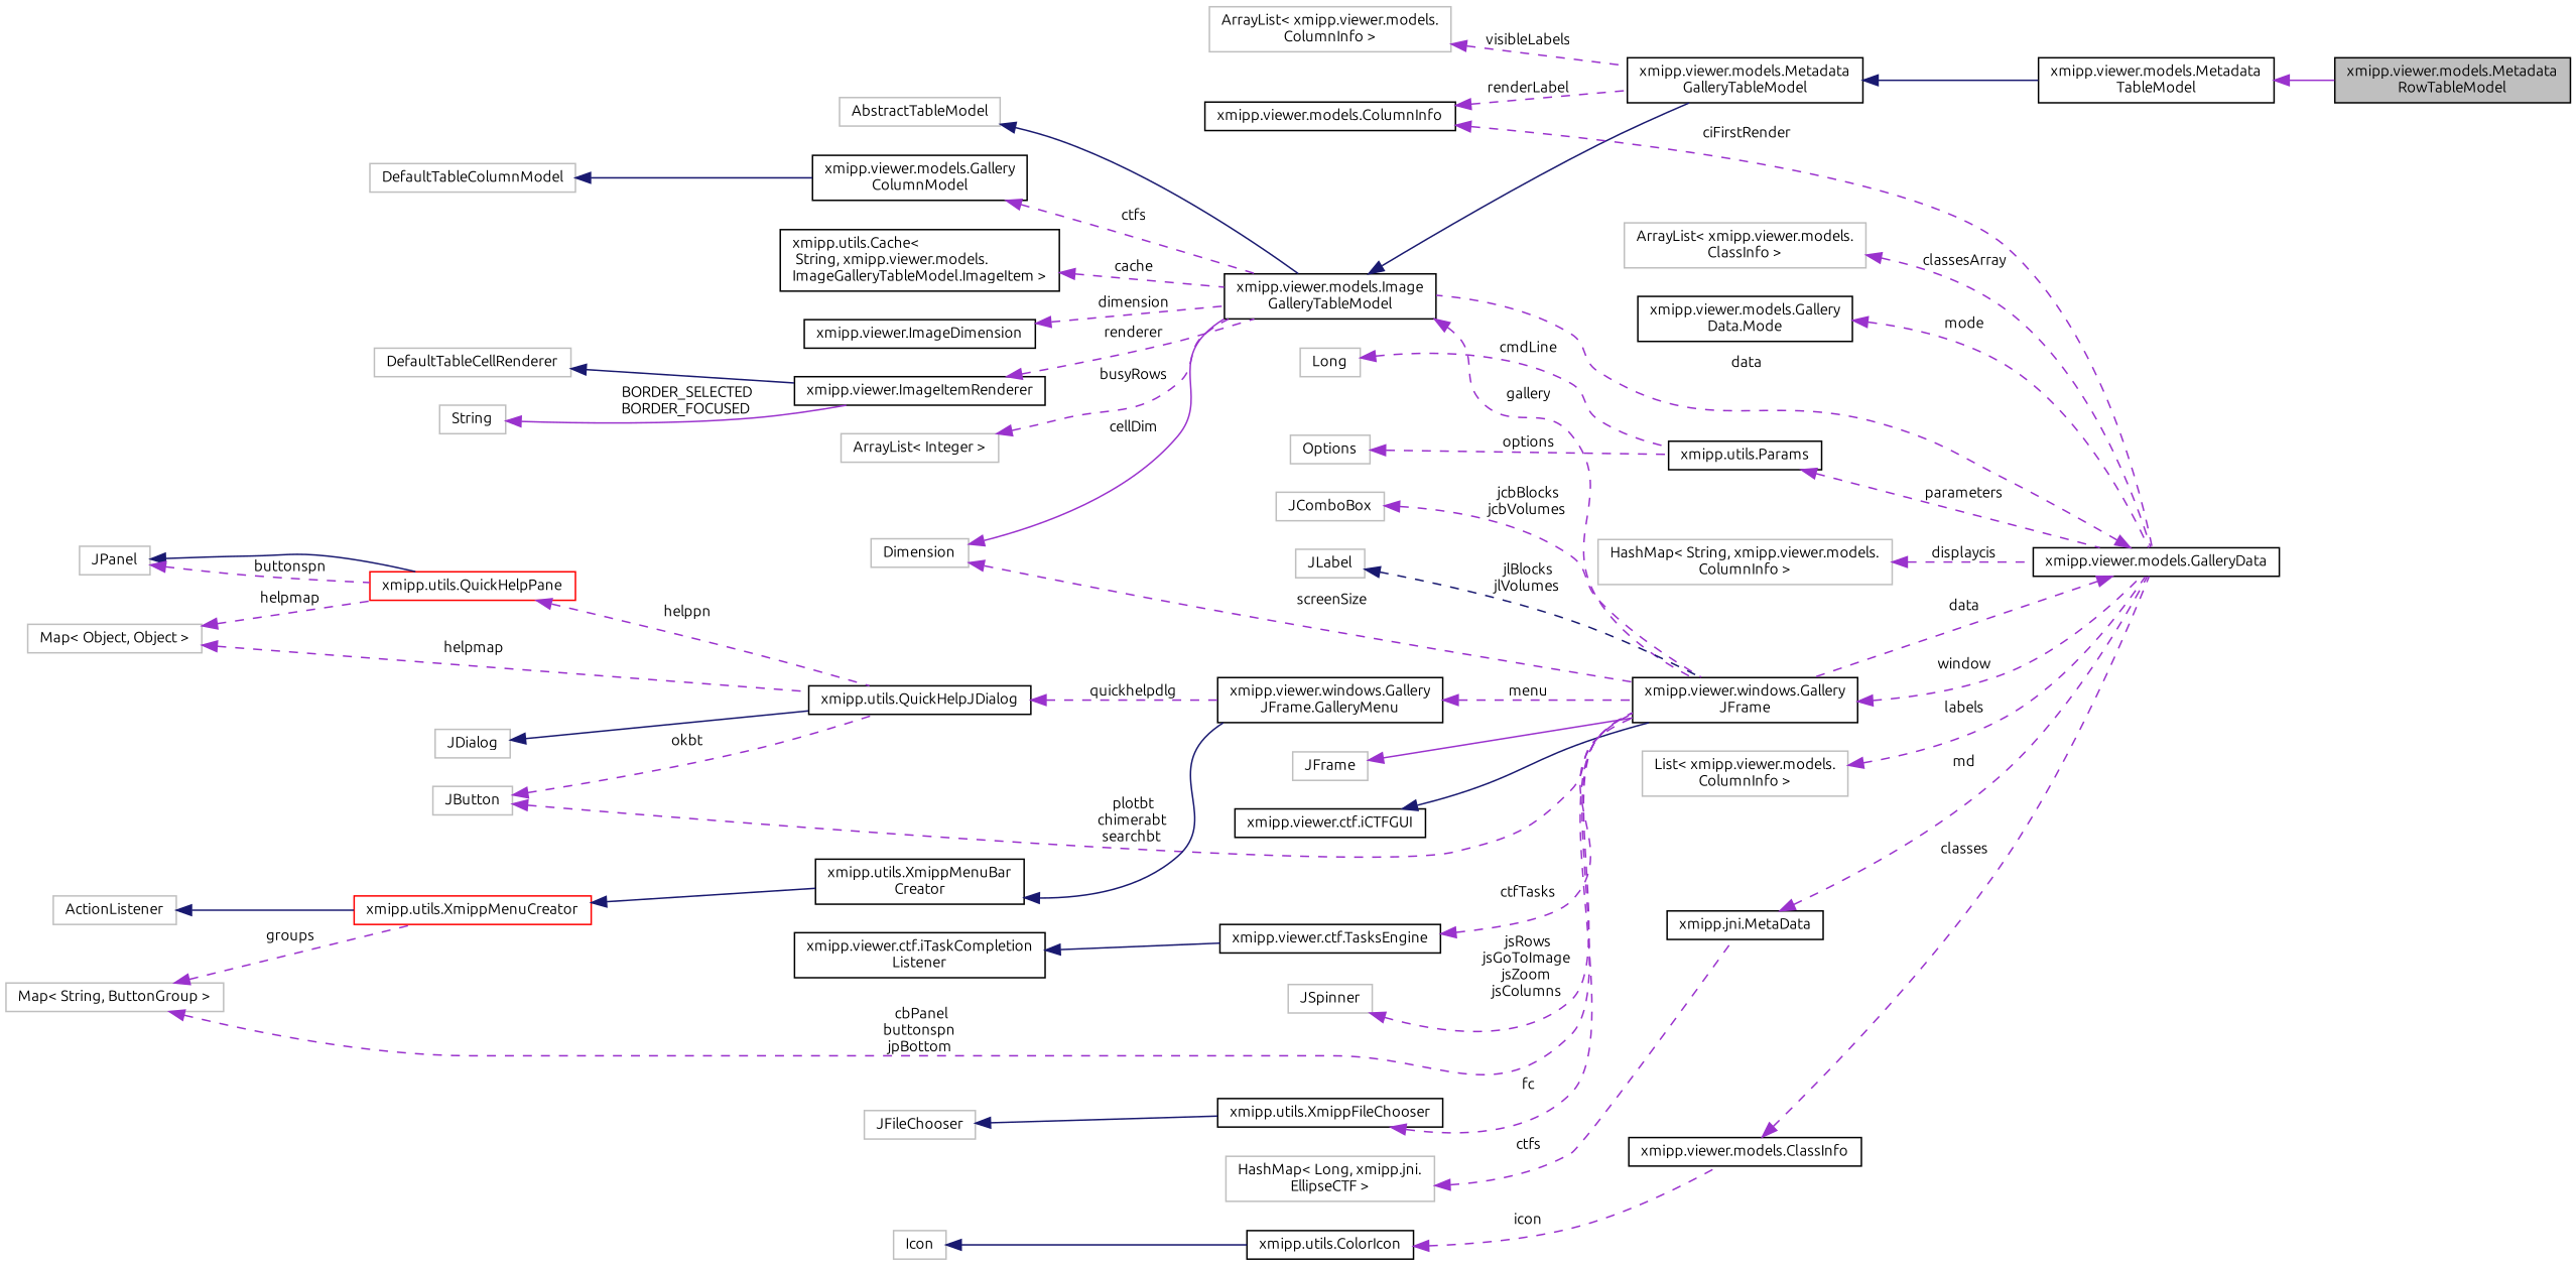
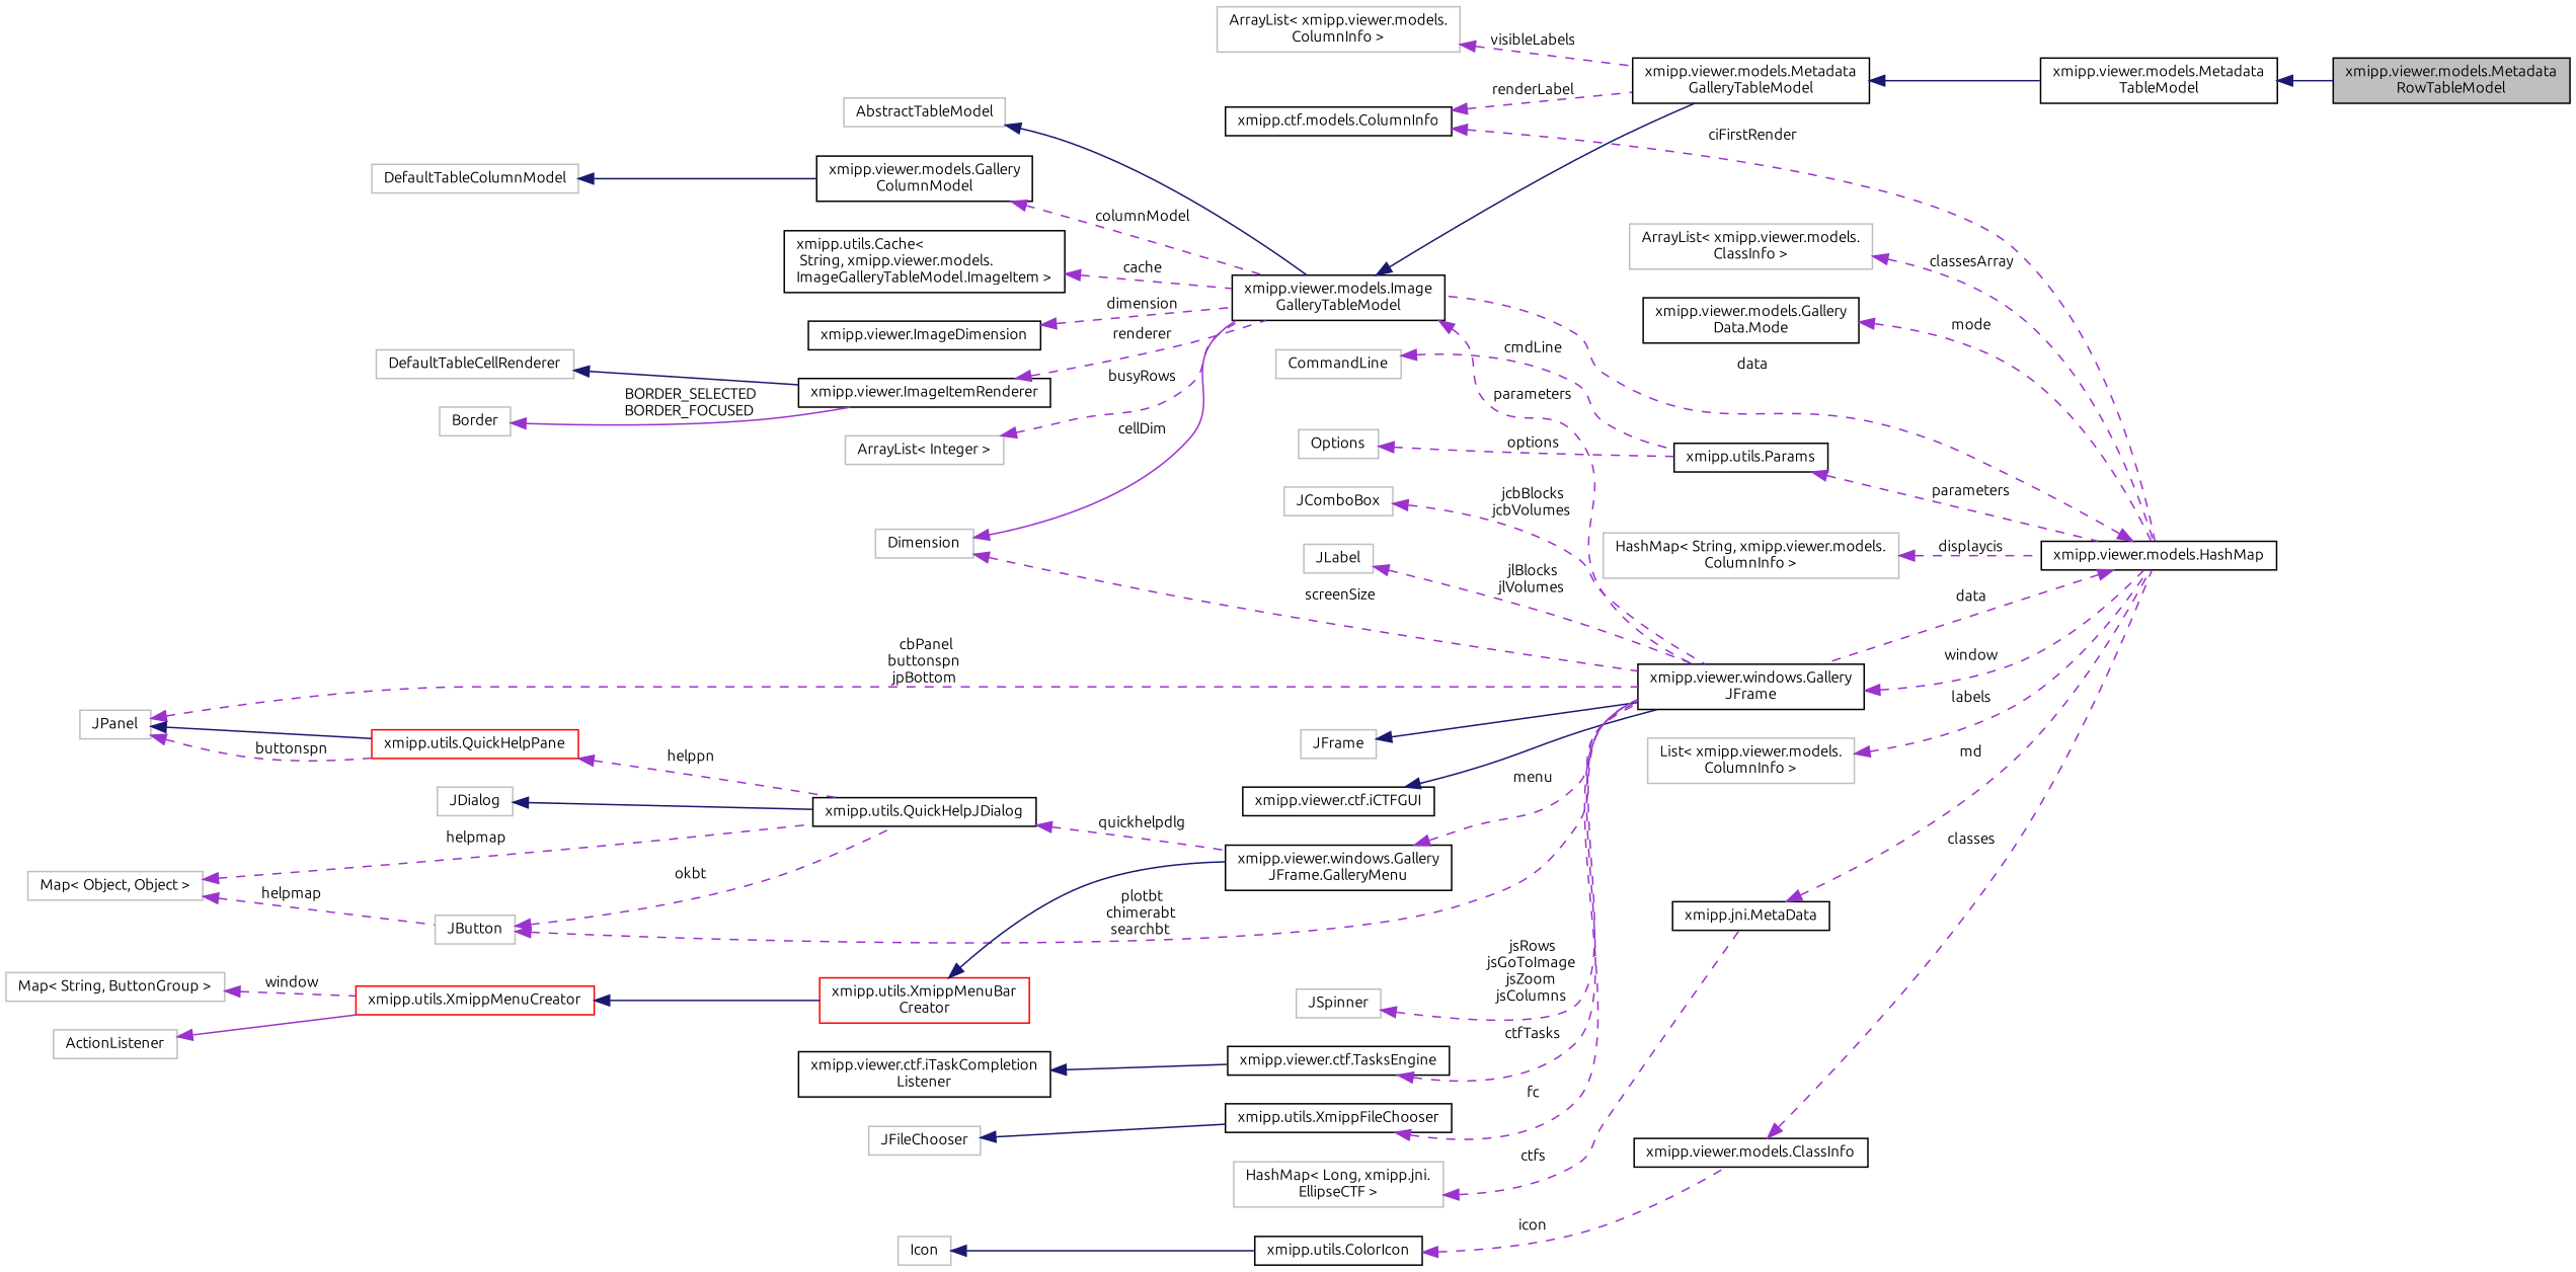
  digraph {
    fontname=Ubuntu
    rankdir=LR
    node [color=grey75 fillcolor=white fontname=Ubuntu fontsize=10 shape=record style=filled]
    edge [color=darkorchid3 dir=back fontname=Ubuntu fontsize=10 labelfontname=Helvetica labelfontsize=10 style=dashed]
    n1 [color=black fillcolor=grey75 fontcolor=black height=0.2 label="xmipp.viewer.models.Metadata\lRowTableModel" width=0.4]
    n2 [color=black height=0.2 label="xmipp.viewer.models.Metadata\lTableModel" width=0.4]
    n3 [color=black height=0.2 label="xmipp.viewer.models.Metadata\lGalleryTableModel" width=0.4]
    n4 [color=black height=0.2 label="xmipp.viewer.models.Image\lGalleryTableModel" width=0.4]
    n5 [color=black height=0.2 label="xmipp.viewer.windows.Gallery\lJFrame" width=0.4]
-   n6 [color=black height=0.2 label="xmipp.viewer.models.GalleryData" width=0.4]
+   n6 [color=black height=0.2 label="xmipp.viewer.models.HashMap" width=0.4]
    n7 [height=0.2 label=AbstractTableModel width=0.4]
    n8 [color=black height=0.2 label="xmipp.viewer.models.Gallery\lColumnModel" width=0.4]
    n9 [height=0.2 label=DefaultTableColumnModel width=0.4]
    n10 [color=black height=0.2 label="xmipp.utils.Cache\<\l String, xmipp.viewer.models.\lImageGalleryTableModel.ImageItem \>" width=0.4]
    n11 [color=black height=0.2 label="xmipp.viewer.ImageDimension" width=0.4]
    n12 [color=black height=0.2 label="xmipp.viewer.ImageItemRenderer" width=0.4]
    n13 [height=0.2 label=DefaultTableCellRenderer width=0.4]
-   n14 [height=0.2 label=String width=0.4]
+   n14 [height=0.2 label=Border width=0.4]
    n15 [height=0.2 label="ArrayList\< Integer \>" width=0.4]
    n16 [height=0.2 label=Dimension width=0.4]
    n17 [height=0.2 label="HashMap\< String, xmipp.viewer.models.\lColumnInfo \>" width=0.4]
    n18 [height=0.2 label=JFrame width=0.4]
    n19 [color=black height=0.2 label="xmipp.viewer.ctf.iCTFGUI" width=0.4]
    n20 [height=0.2 label=JButton width=0.4]
    n21 [color=black height=0.2 label="xmipp.utils.QuickHelpJDialog" width=0.4]
    n22 [color=black height=0.2 label="xmipp.viewer.windows.Gallery\lJFrame.GalleryMenu" width=0.4]
    n23 [height=0.2 label=JSpinner width=0.4]
    n24 [color=black height=0.2 label="xmipp.utils.XmippFileChooser" width=0.4]
    n25 [height=0.2 label=JFileChooser width=0.4]
    n26 [color=black height=0.2 label="xmipp.viewer.ctf.TasksEngine" width=0.4]
    n27 [color=black height=0.2 label="xmipp.viewer.ctf.iTaskCompletion\lListener" width=0.4]
    n28 [height=0.2 label=JComboBox width=0.4]
    n29 [height=0.2 label=JLabel width=0.4]
    n30 [height=0.2 label=JPanel width=0.4]
    n31 [color=red height=0.2 label="xmipp.utils.QuickHelpPane" width=0.4]
-   n32 [color=black height=0.2 label="xmipp.utils.XmippMenuBar\lCreator" width=0.4]
+   n32 [color=red height=0.2 label="xmipp.utils.XmippMenuBar\lCreator" width=0.4]
    n33 [color=red height=0.2 label="xmipp.utils.XmippMenuCreator" width=0.4]
    n34 [height=0.2 label=ActionListener width=0.4]
    n35 [height=0.2 label="Map\< String, ButtonGroup \>" width=0.4]
    n36 [height=0.2 label=JDialog width=0.4]
    n37 [height=0.2 label="Map\< Object, Object \>" width=0.4]
-   n38 [color=black height=0.2 label="xmipp.viewer.models.ColumnInfo" width=0.4]
+   n38 [color=black height=0.2 label="xmipp.ctf.models.ColumnInfo" width=0.4]
    n39 [height=0.2 label="List\< xmipp.viewer.models.\lColumnInfo \>" width=0.4]
    n40 [color=black height=0.2 label="xmipp.jni.MetaData" width=0.4]
    n41 [height=0.2 label="HashMap\< Long, xmipp.jni.\lEllipseCTF \>" width=0.4]
    n42 [color=black height=0.2 label="xmipp.viewer.models.ClassInfo" width=0.4]
    n43 [color=black height=0.2 label="xmipp.utils.ColorIcon" width=0.4]
    n44 [height=0.2 label=Icon width=0.4]
    n45 [height=0.2 label="ArrayList\< xmipp.viewer.models.\lClassInfo \>" width=0.4]
    n46 [color=black height=0.2 label="xmipp.viewer.models.Gallery\lData.Mode" width=0.4]
    n47 [color=black height=0.2 label="xmipp.utils.Params" width=0.4]
    n48 [height=0.2 label=Options width=0.4]
-   n49 [height=0.2 label=Long width=0.4]
+   n49 [height=0.2 label=CommandLine width=0.4]
    n50 [height=0.2 label="ArrayList\< xmipp.viewer.models.\lColumnInfo \>" width=0.4]
-   n2 -> n1 [style=solid]
+   n2 -> n1 [color=midnightblue style=solid]
    n3 -> n2 [color=midnightblue style=solid]
    n4 -> n3 [color=midnightblue style=solid]
-   n4 -> n5 [label=" gallery"]
+   n4 -> n5 [label=" parameters"]
    n5 -> n6 [label=" window"]
    n6 -> n4 [label=" data"]
    n6 -> n5 [label=" data"]
    n7 -> n4 [color=midnightblue style=solid]
-   n8 -> n4 [label=" ctfs"]
+   n8 -> n4 [label=" columnModel"]
    n9 -> n8 [color=midnightblue style=solid]
    n10 -> n4 [label=" cache"]
    n11 -> n4 [label=" dimension"]
    n12 -> n4 [label=" renderer"]
    n13 -> n12 [color=midnightblue style=solid]
    n14 -> n12 [label=" BORDER_SELECTED\nBORDER_FOCUSED" style=solid]
    n15 -> n4 [label=" busyRows"]
    n16 -> n4 [label=" cellDim" style=solid]
    n16 -> n5 [label=" screenSize"]
    n17 -> n6 [label=" displaycis"]
-   n18 -> n5 [style=solid]
+   n18 -> n5 [color=midnightblue style=solid]
    n19 -> n5 [color=midnightblue style=solid]
    n20 -> n5 [label=" plotbt\nchimerabt\nsearchbt"]
    n20 -> n21 [label=" okbt"]
    n21 -> n22 [label=" quickhelpdlg"]
    n22 -> n5 [label=" menu"]
    n23 -> n5 [label=" jsRows\njsGoToImage\njsZoom\njsColumns"]
    n24 -> n5 [label=" fc"]
    n25 -> n24 [color=midnightblue style=solid]
    n26 -> n5 [label=" ctfTasks"]
    n27 -> n26 [color=midnightblue style=solid]
    n28 -> n5 [label=" jcbBlocks\njcbVolumes"]
-   n29 -> n5 [color=midnightblue label=" jlBlocks\njlVolumes"]
-   n35 -> n5 [label=" cbPanel\nbuttonspn\njpBottom"]
+   n29 -> n5 [label=" jlBlocks\njlVolumes"]
+   n30 -> n5 [label=" cbPanel\nbuttonspn\njpBottom"]
    n30 -> n31 [color=midnightblue style=solid]
    n30 -> n31 [label=" buttonspn"]
    n31 -> n21 [label=" helppn"]
    n32 -> n22 [color=midnightblue style=solid]
    n33 -> n32 [color=midnightblue style=solid]
-   n34 -> n33 [color=midnightblue style=solid]
-   n35 -> n33 [label=" groups"]
+   n34 -> n33 [style=solid]
+   n35 -> n33 [label=" window"]
    n36 -> n21 [color=midnightblue style=solid]
    n37 -> n21 [label=" helpmap"]
-   n37 -> n31 [label=" helpmap"]
+   n37 -> n20 [label=" helpmap"]
    n38 -> n3 [label=" renderLabel"]
    n38 -> n6 [label=" ciFirstRender"]
    n39 -> n6 [label=" labels"]
    n40 -> n6 [label=" md"]
    n41 -> n40 [label=" ctfs"]
    n42 -> n6 [label=" classes"]
    n43 -> n42 [label=" icon"]
    n44 -> n43 [color=midnightblue style=solid]
    n45 -> n6 [label=" classesArray"]
    n46 -> n6 [label=" mode"]
    n47 -> n6 [label=" parameters"]
    n48 -> n47 [label=" options"]
    n49 -> n47 [label=" cmdLine"]
    n50 -> n3 [label=" visibleLabels"]
  }
